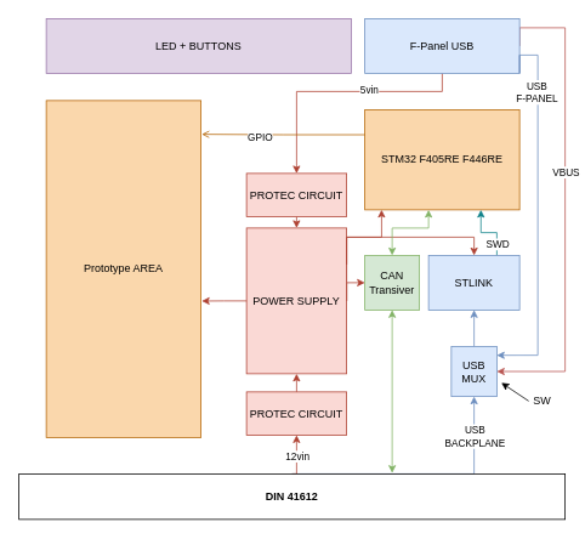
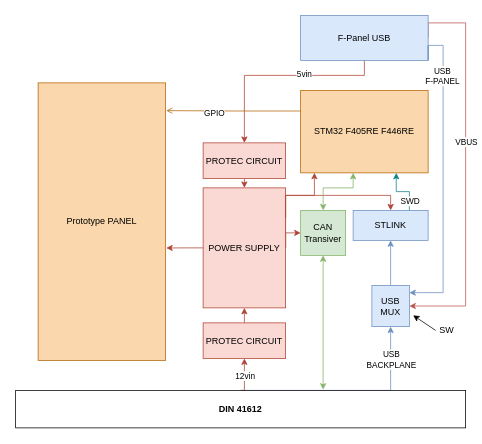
  <mxCell id="0" />
  <mxCell id="1" parent="0" />
  <mxCell id="2" style="edgeStyle=orthogonalEdgeStyle;rounded=0;orthogonalLoop=1;jettySize=auto;html=1;exitX=0.5;exitY=0;exitDx=0;exitDy=0;entryX=0.5;entryY=1;entryDx=0;entryDy=0;fillColor=#dae8fc;strokeColor=#6c8ebf;" edge="1" parent="1" source="6" target="21"><mxGeometry relative="1" as="geometry"><Array as="points"><mxPoint x="520" y="520" /></Array></mxGeometry></mxCell>
  <mxCell id="3" value="USB&lt;div&gt;BACKPLANE&lt;/div&gt;" style="edgeLabel;html=1;align=center;verticalAlign=middle;resizable=0;points=[];" vertex="1" connectable="0" parent="2"><mxGeometry x="0.86" relative="1" as="geometry"><mxPoint y="23" as="offset" /></mxGeometry></mxCell>
  <mxCell id="4" style="edgeStyle=orthogonalEdgeStyle;rounded=0;orthogonalLoop=1;jettySize=auto;html=1;exitX=0.5;exitY=0;exitDx=0;exitDy=0;entryX=0.5;entryY=1;entryDx=0;entryDy=0;fillColor=#fad9d5;strokeColor=#ae4132;" edge="1" parent="1" source="6" target="30"><mxGeometry relative="1" as="geometry"><Array as="points"><mxPoint x="325" y="520" /></Array></mxGeometry></mxCell>
  <mxCell id="5" value="12vin" style="edgeLabel;html=1;align=center;verticalAlign=middle;resizable=0;points=[];" vertex="1" connectable="0" parent="4"><mxGeometry x="0.393" y="-1" relative="1" as="geometry"><mxPoint x="-1" y="8" as="offset" /></mxGeometry></mxCell>
  <mxCell id="6" value="&lt;b&gt;DIN 41612&lt;/b&gt;" style="rounded=0;whiteSpace=wrap;html=1;" vertex="1" parent="1"><mxGeometry x="20" y="520" width="600" height="50" as="geometry" /></mxCell>
  <mxCell id="7" style="edgeStyle=orthogonalEdgeStyle;rounded=0;orthogonalLoop=1;jettySize=auto;html=1;exitX=1;exitY=0.5;exitDx=0;exitDy=0;fillColor=#fad9d5;strokeColor=#ae4132;" edge="1" parent="1" source="9" target="13"><mxGeometry relative="1" as="geometry"><Array as="points"><mxPoint x="380" y="260" /><mxPoint x="520" y="260" /></Array></mxGeometry></mxCell>
  <mxCell id="8" style="edgeStyle=orthogonalEdgeStyle;rounded=0;orthogonalLoop=1;jettySize=auto;html=1;exitX=1;exitY=0.5;exitDx=0;exitDy=0;entryX=0;entryY=0.5;entryDx=0;entryDy=0;fillColor=#fad9d5;strokeColor=#ae4132;" edge="1" parent="1" source="9" target="14"><mxGeometry relative="1" as="geometry"><Array as="points"><mxPoint x="380" y="310" /></Array></mxGeometry></mxCell>
  <mxCell id="9" value="POWER SUPPLY" style="rounded=0;whiteSpace=wrap;html=1;fillColor=#fad9d5;strokeColor=#ae4132;" vertex="1" parent="1"><mxGeometry x="270" y="250" width="110" height="160" as="geometry" /></mxCell>
  <mxCell id="10" value="STM32 F405RE F446RE" style="rounded=0;whiteSpace=wrap;html=1;fillColor=#fad7ac;strokeColor=#b46504;" vertex="1" parent="1"><mxGeometry x="400" y="120" width="170" height="110" as="geometry" /></mxCell>
  <mxCell id="11" style="edgeStyle=orthogonalEdgeStyle;rounded=0;orthogonalLoop=1;jettySize=auto;html=1;exitX=0.75;exitY=0;exitDx=0;exitDy=0;entryX=0.75;entryY=1;entryDx=0;entryDy=0;fillColor=#b0e3e6;strokeColor=#0e8088;" edge="1" parent="1" source="13" target="10"><mxGeometry relative="1" as="geometry" /></mxCell>
  <mxCell id="12" value="SWD" style="edgeLabel;html=1;align=center;verticalAlign=middle;resizable=0;points=[];" vertex="1" connectable="0" parent="11"><mxGeometry x="-0.364" y="-1" relative="1" as="geometry"><mxPoint x="-1" y="8" as="offset" /></mxGeometry></mxCell>
- <mxCell id="13" value="STLINK" style="rounded=0;whiteSpace=wrap;html=1;fillColor=#dae8fc;strokeColor=#6c8ebf;" vertex="1" parent="1"><mxGeometry x="470" y="280" width="100" height="60" as="geometry" /></mxCell>
+ <mxCell id="13" value="STLINK" style="rounded=0;whiteSpace=wrap;html=1;fillColor=#dae8fc;strokeColor=#6c8ebf;" vertex="1" parent="1"><mxGeometry x="470" y="280" width="100" height="40" as="geometry" /></mxCell>
  <mxCell id="14" value="CAN&lt;div&gt;Transiver&lt;/div&gt;" style="rounded=0;whiteSpace=wrap;html=1;fillColor=#d5e8d4;strokeColor=#82b366;" vertex="1" parent="1"><mxGeometry x="400" y="280" width="60" height="60" as="geometry" /></mxCell>
  <mxCell id="15" style="edgeStyle=orthogonalEdgeStyle;rounded=0;orthogonalLoop=1;jettySize=auto;html=1;exitX=1;exitY=0.5;exitDx=0;exitDy=0;entryX=1;entryY=0.5;entryDx=0;entryDy=0;fillColor=#f8cecc;strokeColor=#b85450;" edge="1" parent="1" source="19" target="21"><mxGeometry relative="1" as="geometry"><Array as="points"><mxPoint x="570" y="30" /><mxPoint x="620" y="30" /><mxPoint x="620" y="408" /></Array></mxGeometry></mxCell>
  <mxCell id="16" value="VBUS" style="edgeLabel;html=1;align=center;verticalAlign=middle;resizable=0;points=[];" vertex="1" connectable="0" parent="15"><mxGeometry x="-0.128" relative="1" as="geometry"><mxPoint as="offset" /></mxGeometry></mxCell>
  <mxCell id="17" style="edgeStyle=orthogonalEdgeStyle;rounded=0;orthogonalLoop=1;jettySize=auto;html=1;exitX=0.5;exitY=1;exitDx=0;exitDy=0;entryX=0.5;entryY=0;entryDx=0;entryDy=0;fillColor=#fad9d5;strokeColor=#ae4132;" edge="1" parent="1" source="19" target="32"><mxGeometry relative="1" as="geometry"><Array as="points"><mxPoint x="485" y="100" /><mxPoint x="325" y="100" /></Array></mxGeometry></mxCell>
  <mxCell id="18" value="5vin" style="edgeLabel;html=1;align=center;verticalAlign=middle;resizable=0;points=[];" vertex="1" connectable="0" parent="17"><mxGeometry x="-0.249" y="-3" relative="1" as="geometry"><mxPoint as="offset" /></mxGeometry></mxCell>
  <mxCell id="19" value="F-Panel USB" style="rounded=0;whiteSpace=wrap;html=1;fillColor=#dae8fc;strokeColor=#6c8ebf;" vertex="1" parent="1"><mxGeometry x="400" y="20" width="170" height="60" as="geometry" /></mxCell>
  <mxCell id="20" style="edgeStyle=orthogonalEdgeStyle;rounded=0;orthogonalLoop=1;jettySize=auto;html=1;exitX=0.5;exitY=0;exitDx=0;exitDy=0;entryX=0.5;entryY=1;entryDx=0;entryDy=0;fillColor=#dae8fc;strokeColor=#6c8ebf;" edge="1" parent="1" source="21" target="13"><mxGeometry relative="1" as="geometry" /></mxCell>
  <mxCell id="21" value="USB MUX" style="rounded=0;whiteSpace=wrap;html=1;fillColor=#dae8fc;strokeColor=#6c8ebf;" vertex="1" parent="1"><mxGeometry x="495" y="380" width="50" height="55" as="geometry" /></mxCell>
  <mxCell id="22" value="SW" style="text;html=1;align=center;verticalAlign=middle;whiteSpace=wrap;rounded=0;" vertex="1" parent="1"><mxGeometry x="580" y="430" width="30" height="20" as="geometry" /></mxCell>
  <mxCell id="23" value="" style="endArrow=classic;html=1;rounded=0;exitX=0;exitY=0.5;exitDx=0;exitDy=0;" edge="1" parent="1" source="22"><mxGeometry width="50" height="50" relative="1" as="geometry"><mxPoint x="590" y="420" as="sourcePoint" /><mxPoint x="550" y="420" as="targetPoint" /></mxGeometry></mxCell>
  <mxCell id="24" style="edgeStyle=orthogonalEdgeStyle;rounded=0;orthogonalLoop=1;jettySize=auto;html=1;entryX=1;entryY=0.177;entryDx=0;entryDy=0;entryPerimeter=0;fillColor=#dae8fc;strokeColor=#6c8ebf;" edge="1" parent="1" target="21"><mxGeometry relative="1" as="geometry"><mxPoint x="570" y="60" as="sourcePoint" /><Array as="points"><mxPoint x="570" y="80" /><mxPoint x="570" y="60" /><mxPoint x="590" y="60" /><mxPoint x="590" y="390" /></Array></mxGeometry></mxCell>
  <mxCell id="25" value="USB&lt;div&gt;F-PANEL&lt;/div&gt;" style="edgeLabel;html=1;align=center;verticalAlign=middle;resizable=0;points=[];" vertex="1" connectable="0" parent="24"><mxGeometry x="0.255" y="-2" relative="1" as="geometry"><mxPoint y="-173" as="offset" /></mxGeometry></mxCell>
  <mxCell id="26" value="" style="endArrow=classic;startArrow=classic;html=1;rounded=0;exitX=0.5;exitY=0;exitDx=0;exitDy=0;fillColor=#d5e8d4;strokeColor=#82b366;" edge="1" parent="1" source="14"><mxGeometry width="50" height="50" relative="1" as="geometry"><mxPoint x="420" y="280" as="sourcePoint" /><mxPoint x="470" y="230" as="targetPoint" /><Array as="points"><mxPoint x="430" y="250" /><mxPoint x="470" y="250" /></Array></mxGeometry></mxCell>
  <mxCell id="27" value="" style="endArrow=classic;startArrow=classic;html=1;rounded=0;entryX=0.5;entryY=1;entryDx=0;entryDy=0;fillColor=#d5e8d4;strokeColor=#82b366;" edge="1" parent="1" target="14"><mxGeometry width="50" height="50" relative="1" as="geometry"><mxPoint x="430" y="519" as="sourcePoint" /><mxPoint x="430" y="350" as="targetPoint" /></mxGeometry></mxCell>
- <mxCell id="28" value="LED + BUTTONS" style="rounded=0;whiteSpace=wrap;html=1;fillColor=#e1d5e7;strokeColor=#9673a6;" vertex="1" parent="1"><mxGeometry x="50" y="20" width="335" height="60" as="geometry" /></mxCell>
  <mxCell id="29" style="edgeStyle=orthogonalEdgeStyle;rounded=0;orthogonalLoop=1;jettySize=auto;html=1;exitX=0.5;exitY=0;exitDx=0;exitDy=0;entryX=0.5;entryY=1;entryDx=0;entryDy=0;fillColor=#fad9d5;strokeColor=#ae4132;" edge="1" parent="1" source="30" target="9"><mxGeometry relative="1" as="geometry" /></mxCell>
  <mxCell id="30" value="PROTEC CIRCUIT" style="rounded=0;whiteSpace=wrap;html=1;fillColor=#fad9d5;strokeColor=#ae4132;" vertex="1" parent="1"><mxGeometry x="270" y="430" width="110" height="47.5" as="geometry" /></mxCell>
  <mxCell id="31" style="edgeStyle=orthogonalEdgeStyle;rounded=0;orthogonalLoop=1;jettySize=auto;html=1;exitX=0.5;exitY=1;exitDx=0;exitDy=0;entryX=0.5;entryY=0;entryDx=0;entryDy=0;fillColor=#fad9d5;strokeColor=#ae4132;" edge="1" parent="1" source="32" target="9"><mxGeometry relative="1" as="geometry" /></mxCell>
  <mxCell id="32" value="PROTEC CIRCUIT" style="rounded=0;whiteSpace=wrap;html=1;fillColor=#fad9d5;strokeColor=#ae4132;" vertex="1" parent="1"><mxGeometry x="270" y="190" width="110" height="47.5" as="geometry" /></mxCell>
  <mxCell id="33" style="edgeStyle=orthogonalEdgeStyle;rounded=0;orthogonalLoop=1;jettySize=auto;html=1;exitX=1;exitY=0.25;exitDx=0;exitDy=0;entryX=0.108;entryY=0.999;entryDx=0;entryDy=0;entryPerimeter=0;fillColor=#fad9d5;strokeColor=#ae4132;" edge="1" parent="1" source="9" target="10"><mxGeometry relative="1" as="geometry"><Array as="points"><mxPoint x="380" y="260" /><mxPoint x="418" y="260" /></Array></mxGeometry></mxCell>
- <mxCell id="34" value="Prototype AREA" style="rounded=0;whiteSpace=wrap;html=1;fillColor=#fad7ac;strokeColor=#b46504;" vertex="1" parent="1"><mxGeometry x="50" y="110" width="170" height="370" as="geometry" /></mxCell>
+ <mxCell id="34" value="Prototype PANEL" style="rounded=0;whiteSpace=wrap;html=1;fillColor=#fad7ac;strokeColor=#b46504;" vertex="1" parent="1"><mxGeometry x="50" y="110" width="170" height="370" as="geometry" /></mxCell>
  <mxCell id="35" style="edgeStyle=orthogonalEdgeStyle;rounded=0;orthogonalLoop=1;jettySize=auto;html=1;exitX=0;exitY=0.25;exitDx=0;exitDy=0;entryX=1.005;entryY=0.1;entryDx=0;entryDy=0;entryPerimeter=0;fillColor=#fad7ac;strokeColor=#b46504;endArrow=open;" edge="1" parent="1" source="10" target="34"><mxGeometry relative="1" as="geometry" /></mxCell>
  <mxCell id="36" value="GPIO" style="edgeLabel;html=1;align=center;verticalAlign=middle;resizable=0;points=[];" vertex="1" connectable="0" parent="35"><mxGeometry x="0.286" y="2" relative="1" as="geometry"><mxPoint as="offset" /></mxGeometry></mxCell>
  <mxCell id="37" style="edgeStyle=orthogonalEdgeStyle;rounded=0;orthogonalLoop=1;jettySize=auto;html=1;exitX=0;exitY=0.5;exitDx=0;exitDy=0;entryX=1.005;entryY=0.595;entryDx=0;entryDy=0;entryPerimeter=0;fillColor=#fad9d5;strokeColor=#ae4132;" edge="1" parent="1" source="9" target="34"><mxGeometry relative="1" as="geometry" /></mxCell>
